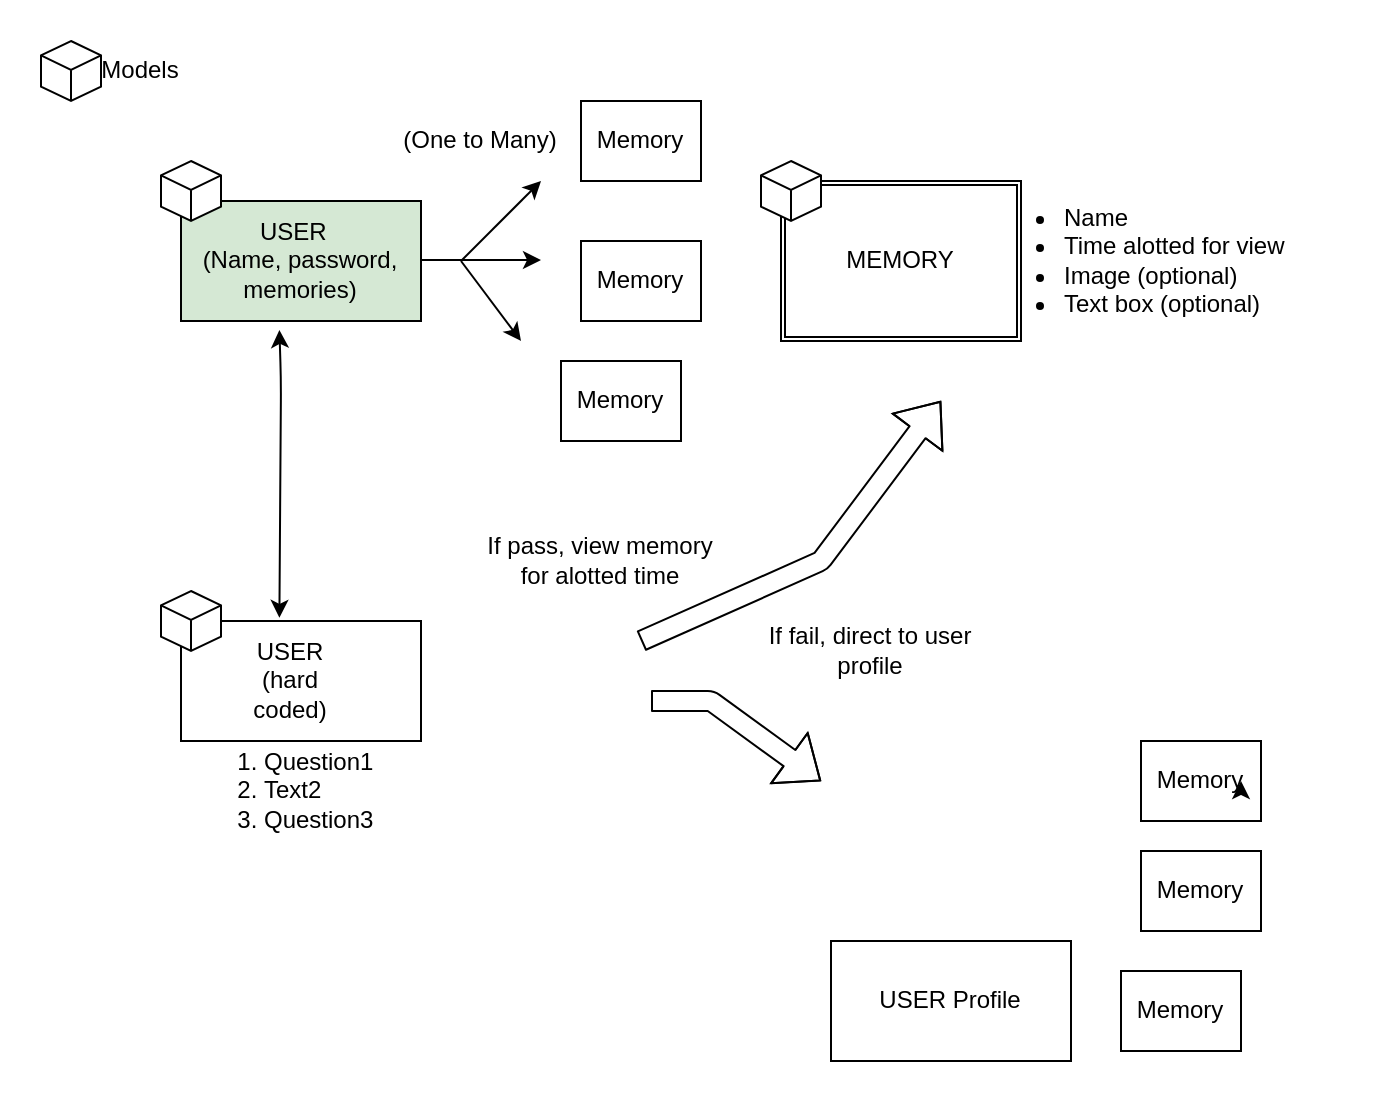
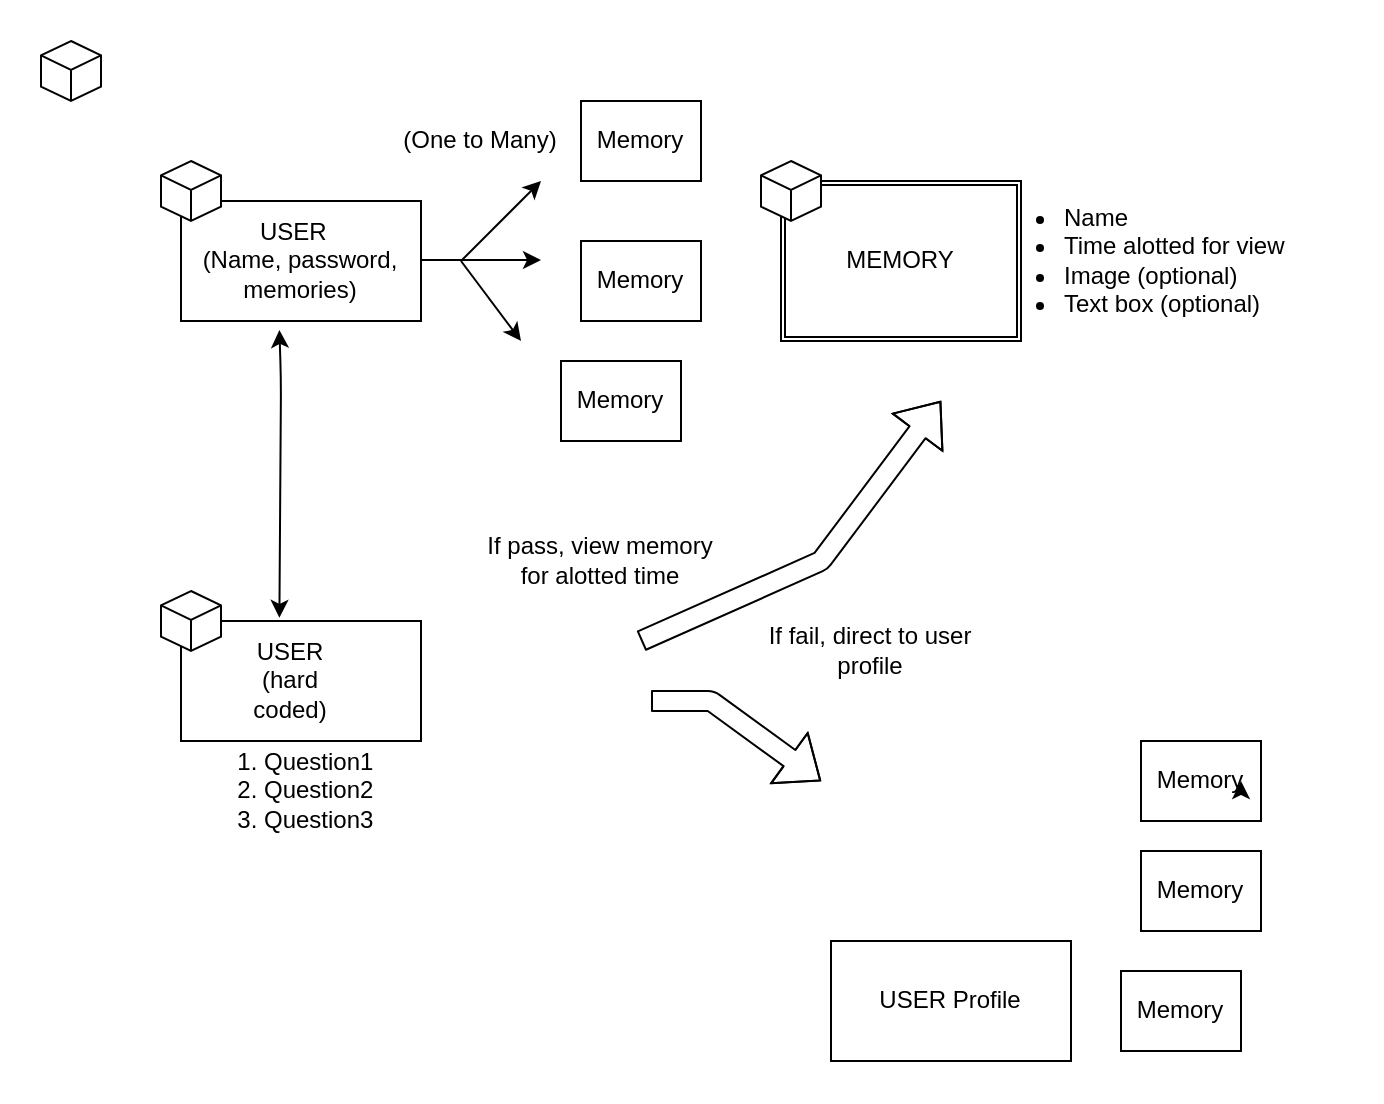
  <mxCell id="0" />
  <mxCell id="1" parent="0" />
- <mxCell id="2" value="USER&amp;nbsp;&amp;nbsp;&lt;br&gt;(Name, password, memories)" style="rounded=0;whiteSpace=wrap;html=1;fillColor=#d5e8d4;" parent="1" vertex="1"><mxGeometry x="90" y="100" width="120" height="60" as="geometry" /></mxCell>
+ <mxCell id="2" value="USER&amp;nbsp;&amp;nbsp;&lt;br&gt;(Name, password, memories)" style="rounded=0;whiteSpace=wrap;html=1;" parent="1" vertex="1"><mxGeometry x="90" y="100" width="120" height="60" as="geometry" /></mxCell>
  <mxCell id="3" value="" style="endArrow=classic;html=1;" parent="1" edge="1"><mxGeometry width="50" height="50" relative="1" as="geometry"><mxPoint x="210" y="129.5" as="sourcePoint" /><mxPoint x="270" y="129.5" as="targetPoint" /></mxGeometry></mxCell>
  <mxCell id="4" value="" style="endArrow=classic;html=1;" parent="1" edge="1"><mxGeometry width="50" height="50" relative="1" as="geometry"><mxPoint x="230" y="130" as="sourcePoint" /><mxPoint x="270" y="90" as="targetPoint" /></mxGeometry></mxCell>
  <mxCell id="5" value="" style="endArrow=classic;html=1;" parent="1" edge="1"><mxGeometry width="50" height="50" relative="1" as="geometry"><mxPoint x="230" y="130" as="sourcePoint" /><mxPoint x="260" y="170" as="targetPoint" /></mxGeometry></mxCell>
  <mxCell id="6" value="" style="rounded=0;whiteSpace=wrap;html=1;" parent="1" vertex="1"><mxGeometry x="290" y="50" width="60" height="40" as="geometry" /></mxCell>
  <mxCell id="7" value="" style="rounded=0;whiteSpace=wrap;html=1;" parent="1" vertex="1"><mxGeometry x="290" y="120" width="60" height="40" as="geometry" /></mxCell>
  <mxCell id="8" value="" style="rounded=0;whiteSpace=wrap;html=1;" parent="1" vertex="1"><mxGeometry x="280" y="180" width="60" height="40" as="geometry" /></mxCell>
  <mxCell id="9" value="Memory" style="text;html=1;strokeColor=none;fillColor=none;align=center;verticalAlign=middle;whiteSpace=wrap;rounded=0;" parent="1" vertex="1"><mxGeometry x="300" y="60" width="40" height="20" as="geometry" /></mxCell>
  <mxCell id="10" value="Memory" style="text;html=1;strokeColor=none;fillColor=none;align=center;verticalAlign=middle;whiteSpace=wrap;rounded=0;" parent="1" vertex="1"><mxGeometry x="300" y="130" width="40" height="20" as="geometry" /></mxCell>
  <mxCell id="11" value="Memory" style="text;html=1;strokeColor=none;fillColor=none;align=center;verticalAlign=middle;whiteSpace=wrap;rounded=0;" parent="1" vertex="1"><mxGeometry x="290" y="190" width="40" height="20" as="geometry" /></mxCell>
  <mxCell id="12" value="" style="rounded=0;whiteSpace=wrap;html=1;" parent="1" vertex="1"><mxGeometry x="90" y="310" width="120" height="60" as="geometry" /></mxCell>
  <mxCell id="13" value="USER (hard coded)" style="text;html=1;strokeColor=none;fillColor=none;align=center;verticalAlign=middle;whiteSpace=wrap;rounded=0;" parent="1" vertex="1"><mxGeometry x="130" y="330" width="30" height="20" as="geometry" /></mxCell>
  <mxCell id="14" value="" style="endArrow=classic;startArrow=classic;html=1;exitX=0.41;exitY=-0.026;exitDx=0;exitDy=0;exitPerimeter=0;entryX=0.41;entryY=1.074;entryDx=0;entryDy=0;entryPerimeter=0;" parent="1" source="12" target="2" edge="1"><mxGeometry width="50" height="50" relative="1" as="geometry"><mxPoint x="110" y="220" as="sourcePoint" /><mxPoint x="160" y="170" as="targetPoint" /><Array as="points"><mxPoint x="140" y="190" /></Array></mxGeometry></mxCell>
  <mxCell id="15" value="MEMORY" style="shape=ext;double=1;rounded=0;whiteSpace=wrap;html=1;" parent="1" vertex="1"><mxGeometry x="390" y="90" width="120" height="80" as="geometry" /></mxCell>
  <mxCell id="16" value="(One to Many)" style="text;html=1;strokeColor=none;fillColor=none;align=center;verticalAlign=middle;whiteSpace=wrap;rounded=0;" parent="1" vertex="1"><mxGeometry x="200" y="60" width="80" height="20" as="geometry" /></mxCell>
- <mxCell id="17" value="&lt;ol&gt;&lt;li&gt;&lt;span&gt;Question1&lt;/span&gt;&lt;/li&gt;&lt;li&gt;&lt;span&gt;Text2&lt;/span&gt;&lt;br&gt;&lt;/li&gt;&lt;li&gt;Question3&lt;/li&gt;&lt;/ol&gt;" style="text;strokeColor=none;fillColor=none;html=1;whiteSpace=wrap;verticalAlign=middle;overflow=hidden;" parent="1" vertex="1"><mxGeometry x="90" y="355" width="100" height="80" as="geometry" /></mxCell>
+ <mxCell id="17" value="&lt;ol&gt;&lt;li&gt;&lt;span&gt;Question1&lt;/span&gt;&lt;/li&gt;&lt;li&gt;&lt;span&gt;Question2&lt;/span&gt;&lt;br&gt;&lt;/li&gt;&lt;li&gt;Question3&lt;/li&gt;&lt;/ol&gt;" style="text;strokeColor=none;fillColor=none;html=1;whiteSpace=wrap;verticalAlign=middle;overflow=hidden;" parent="1" vertex="1"><mxGeometry x="90" y="355" width="100" height="80" as="geometry" /></mxCell>
  <mxCell id="18" value="&lt;ul&gt;&lt;li&gt;Name&amp;nbsp;&lt;/li&gt;&lt;li&gt;Time alotted for view&amp;nbsp;&lt;/li&gt;&lt;li&gt;Image (optional)&lt;/li&gt;&lt;li&gt;Text box (optional)&lt;/li&gt;&lt;/ul&gt;" style="text;strokeColor=none;fillColor=none;html=1;whiteSpace=wrap;verticalAlign=middle;overflow=hidden;" parent="1" vertex="1"><mxGeometry x="490" y="55" width="180" height="150" as="geometry" /></mxCell>
  <mxCell id="19" value="" style="shape=flexArrow;endArrow=classic;html=1;" parent="1" edge="1"><mxGeometry width="50" height="50" relative="1" as="geometry"><mxPoint x="325" y="350" as="sourcePoint" /><mxPoint x="410" y="390" as="targetPoint" /><Array as="points"><mxPoint x="355" y="350" /></Array></mxGeometry></mxCell>
  <mxCell id="20" value="" style="shape=flexArrow;endArrow=classic;html=1;" parent="1" edge="1"><mxGeometry width="50" height="50" relative="1" as="geometry"><mxPoint x="320" y="320" as="sourcePoint" /><mxPoint x="470" y="200" as="targetPoint" /><Array as="points"><mxPoint x="410" y="280" /></Array></mxGeometry></mxCell>
  <mxCell id="21" value="If pass, view memory for alotted time" style="text;html=1;strokeColor=none;fillColor=none;align=center;verticalAlign=middle;whiteSpace=wrap;rounded=0;" parent="1" vertex="1"><mxGeometry x="235" y="265" width="130" height="30" as="geometry" /></mxCell>
  <mxCell id="22" value="If fail, direct to user profile" style="text;html=1;strokeColor=none;fillColor=none;align=center;verticalAlign=middle;whiteSpace=wrap;rounded=0;" parent="1" vertex="1"><mxGeometry x="370" y="310" width="130" height="30" as="geometry" /></mxCell>
  <mxCell id="23" value="USER Profile" style="rounded=0;whiteSpace=wrap;html=1;" parent="1" vertex="1"><mxGeometry x="415" y="470" width="120" height="60" as="geometry" /></mxCell>
  <mxCell id="24" value="" style="html=1;whiteSpace=wrap;shape=isoCube2;backgroundOutline=1;isoAngle=15;" parent="1" vertex="1"><mxGeometry x="380" y="80" width="30" height="30" as="geometry" /></mxCell>
  <mxCell id="25" value="" style="html=1;whiteSpace=wrap;shape=isoCube2;backgroundOutline=1;isoAngle=15;" parent="1" vertex="1"><mxGeometry x="80" y="295" width="30" height="30" as="geometry" /></mxCell>
  <mxCell id="26" value="" style="html=1;whiteSpace=wrap;shape=isoCube2;backgroundOutline=1;isoAngle=15;" parent="1" vertex="1"><mxGeometry x="80" y="80" width="30" height="30" as="geometry" /></mxCell>
  <mxCell id="27" value="" style="html=1;whiteSpace=wrap;shape=isoCube2;backgroundOutline=1;isoAngle=15;" parent="1" vertex="1"><mxGeometry x="20" width="30" height="30" as="geometry" y="20" /></mxCell>
- <mxCell id="28" value="Models" style="text;html=1;strokeColor=none;fillColor=none;align=center;verticalAlign=middle;whiteSpace=wrap;rounded=0;" parent="1" vertex="1"><mxGeometry x="50" y="25" width="40" height="20" as="geometry" /></mxCell>
  <mxCell id="29" value="" style="rounded=0;whiteSpace=wrap;html=1;" parent="1" vertex="1"><mxGeometry x="570" y="370" width="60" height="40" as="geometry" /></mxCell>
  <mxCell id="30" value="" style="rounded=0;whiteSpace=wrap;html=1;" parent="1" vertex="1"><mxGeometry x="570" y="425" width="60" height="40" as="geometry" /></mxCell>
  <mxCell id="31" value="" style="rounded=0;whiteSpace=wrap;html=1;" parent="1" vertex="1"><mxGeometry x="560" y="485" width="60" height="40" as="geometry" /></mxCell>
  <mxCell id="32" value="Memory" style="text;html=1;strokeColor=none;fillColor=none;align=center;verticalAlign=middle;whiteSpace=wrap;rounded=0;" parent="1" vertex="1"><mxGeometry x="580" y="380" width="40" height="20" as="geometry" /></mxCell>
  <mxCell id="33" value="Memory" style="text;html=1;strokeColor=none;fillColor=none;align=center;verticalAlign=middle;whiteSpace=wrap;rounded=0;" parent="1" vertex="1"><mxGeometry x="580" y="435" width="40" height="20" as="geometry" /></mxCell>
  <mxCell id="34" value="Memory" style="text;html=1;strokeColor=none;fillColor=none;align=center;verticalAlign=middle;whiteSpace=wrap;rounded=0;" parent="1" vertex="1"><mxGeometry x="570" y="495" width="40" height="20" as="geometry" /></mxCell>
  <mxCell id="35" style="edgeStyle=orthogonalEdgeStyle;rounded=0;orthogonalLoop=1;jettySize=auto;html=1;exitX=1;exitY=0.75;exitDx=0;exitDy=0;entryX=1;entryY=0.5;entryDx=0;entryDy=0;" parent="1" source="32" target="32" edge="1"><mxGeometry relative="1" as="geometry" /></mxCell>
